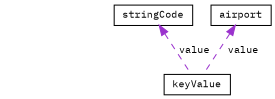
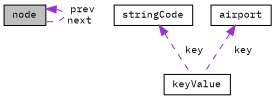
  digraph {
    fontname="IBM Plex Mono"
    node [color=black fillcolor=white fontname="IBM Plex Mono" fontsize=10 shape=record style=filled]
    edge [color=darkorchid3 dir=back fontname="IBM Plex Mono" fontsize=10 labelfontname=Helvetica labelfontsize=10 style=dashed]
+   n1 [fillcolor=grey75 fontcolor=black height=0.2 label="node" width=0.4]
    n2 [height=0.2 label=keyValue width=0.4]
    n3 [height=0.2 label=stringCode width=0.4]
    n4 [height=0.2 label=airport width=0.4]
-   n3 -> n2 [label=" value"]
-   n4 -> n2 [label=" value"]
+   n1 -> n1 [label=" prev\nnext"]
+   n3 -> n2 [label=" key"]
+   n4 -> n2 [label=" key"]
  }
